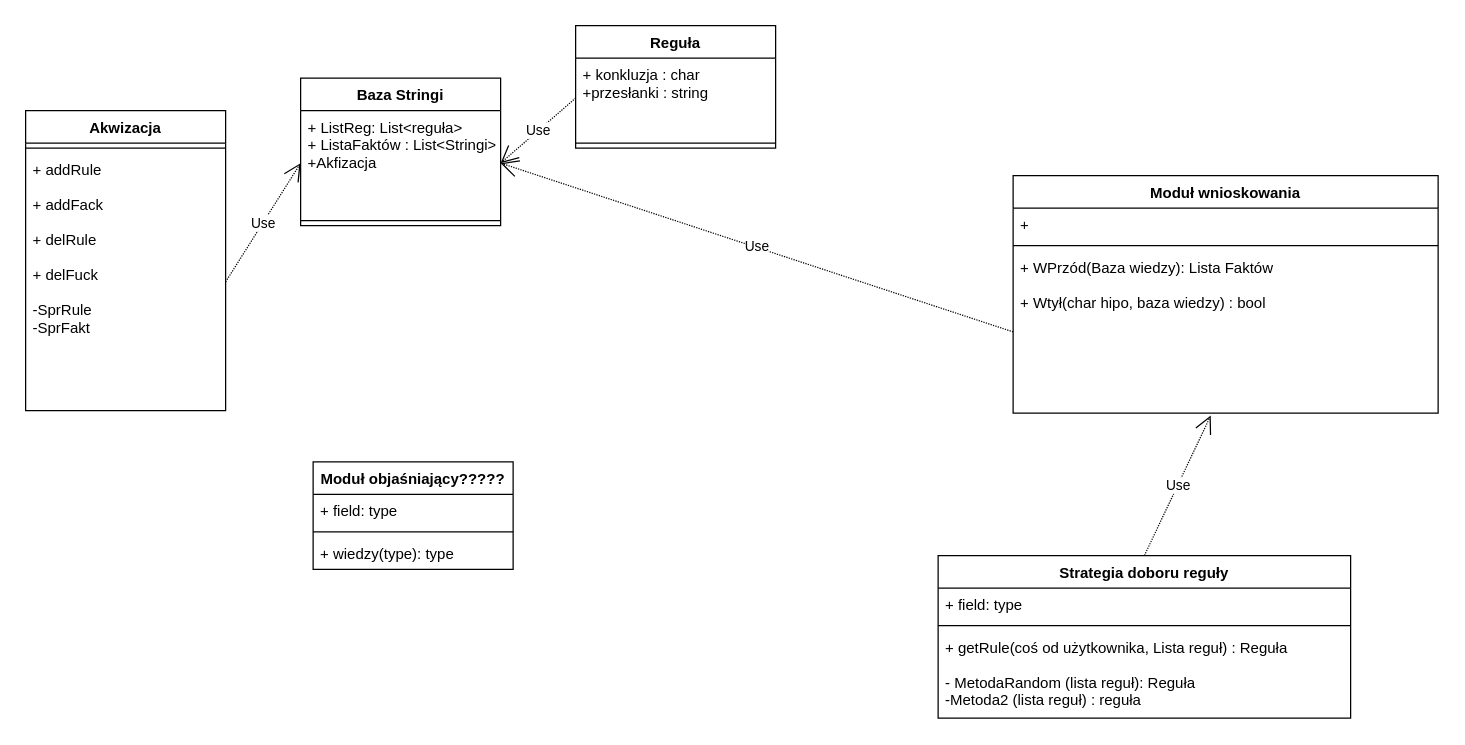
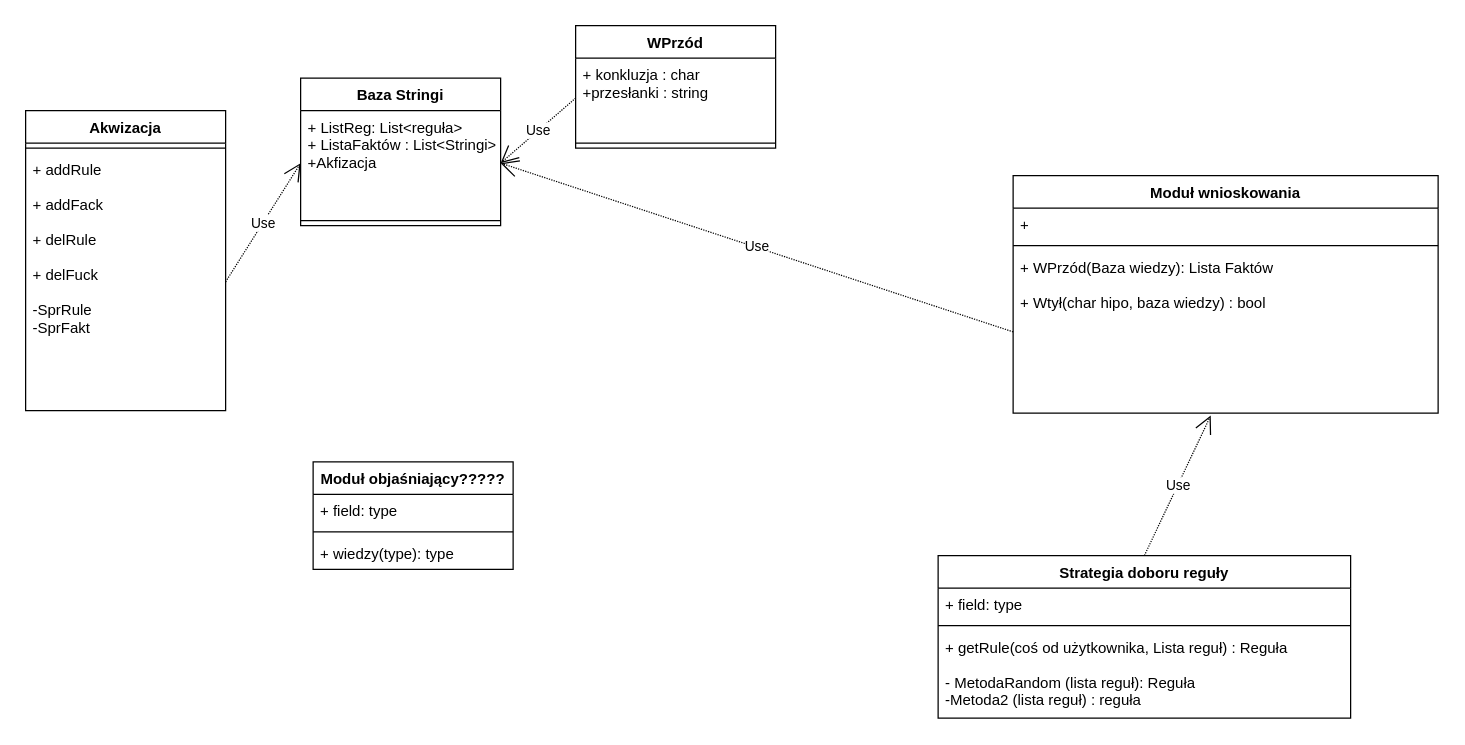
  <mxCell id="0" />
  <mxCell id="1" parent="0" />
  <mxCell id="2" value="Baza Stringi" style="swimlane;fontStyle=1;align=center;verticalAlign=top;childLayout=stackLayout;horizontal=1;startSize=26;horizontalStack=0;resizeParent=1;resizeParentMax=0;resizeLast=0;collapsible=1;marginBottom=0;" vertex="1" parent="1"><mxGeometry x="240" y="62" width="160" height="118" as="geometry" /></mxCell>
  <mxCell id="3" value="+ ListReg: List&lt;reguła&gt;&#10;+ ListaFaktów : List&lt;Stringi&gt;&#10;+Akfizacja&#10;" style="text;strokeColor=none;fillColor=none;align=left;verticalAlign=top;spacingLeft=4;spacingRight=4;overflow=hidden;rotatable=0;points=[[0,0.5],[1,0.5]];portConstraint=eastwest;" vertex="1" parent="2"><mxGeometry y="26" width="160" height="84" as="geometry" /></mxCell>
  <mxCell id="4" value="" style="line;strokeWidth=1;fillColor=none;align=left;verticalAlign=middle;spacingTop=-1;spacingLeft=3;spacingRight=3;rotatable=0;labelPosition=right;points=[];portConstraint=eastwest;" vertex="1" parent="2"><mxGeometry y="110" width="160" height="8" as="geometry" /></mxCell>
- <mxCell id="5" value="Reguła" style="swimlane;fontStyle=1;align=center;verticalAlign=top;childLayout=stackLayout;horizontal=1;startSize=26;horizontalStack=0;resizeParent=1;resizeParentMax=0;resizeLast=0;collapsible=1;marginBottom=0;" vertex="1" parent="1"><mxGeometry x="460" y="20" width="160" height="98" as="geometry" /></mxCell>
+ <mxCell id="5" value="WPrzód" style="swimlane;fontStyle=1;align=center;verticalAlign=top;childLayout=stackLayout;horizontal=1;startSize=26;horizontalStack=0;resizeParent=1;resizeParentMax=0;resizeLast=0;collapsible=1;marginBottom=0;" vertex="1" parent="1"><mxGeometry x="460" y="20" width="160" height="98" as="geometry" /></mxCell>
  <mxCell id="6" value="+ konkluzja : char&#10;+przesłanki : string&#10;" style="text;strokeColor=none;fillColor=none;align=left;verticalAlign=top;spacingLeft=4;spacingRight=4;overflow=hidden;rotatable=0;points=[[0,0.5],[1,0.5]];portConstraint=eastwest;" vertex="1" parent="5"><mxGeometry y="26" width="160" height="64" as="geometry" /></mxCell>
  <mxCell id="7" value="" style="line;strokeWidth=1;fillColor=none;align=left;verticalAlign=middle;spacingTop=-1;spacingLeft=3;spacingRight=3;rotatable=0;labelPosition=right;points=[];portConstraint=eastwest;" vertex="1" parent="5"><mxGeometry y="90" width="160" height="8" as="geometry" /></mxCell>
  <mxCell id="8" value="Use" style="endArrow=open;endSize=12;dashed=1;html=1;dashPattern=1 1;exitX=0;exitY=0.5;exitDx=0;exitDy=0;entryX=1;entryY=0.5;entryDx=0;entryDy=0;" edge="1" parent="1" source="6" target="3"><mxGeometry width="160" relative="1" as="geometry"><mxPoint x="240" y="370" as="sourcePoint" /><mxPoint x="400" y="370" as="targetPoint" /></mxGeometry></mxCell>
  <mxCell id="9" value="Moduł wnioskowania" style="swimlane;fontStyle=1;align=center;verticalAlign=top;childLayout=stackLayout;horizontal=1;startSize=26;horizontalStack=0;resizeParent=1;resizeParentMax=0;resizeLast=0;collapsible=1;marginBottom=0;" vertex="1" parent="1"><mxGeometry x="810" y="140" width="340" height="190" as="geometry" /></mxCell>
  <mxCell id="10" value="+ " style="text;strokeColor=none;fillColor=none;align=left;verticalAlign=top;spacingLeft=4;spacingRight=4;overflow=hidden;rotatable=0;points=[[0,0.5],[1,0.5]];portConstraint=eastwest;" vertex="1" parent="9"><mxGeometry y="26" width="340" height="26" as="geometry" /></mxCell>
  <mxCell id="11" value="" style="line;strokeWidth=1;fillColor=none;align=left;verticalAlign=middle;spacingTop=-1;spacingLeft=3;spacingRight=3;rotatable=0;labelPosition=right;points=[];portConstraint=eastwest;" vertex="1" parent="9"><mxGeometry y="52" width="340" height="8" as="geometry" /></mxCell>
  <mxCell id="12" value="+ WPrzód(Baza wiedzy): Lista Faktów&#10;&#10;+ Wtył(char hipo, baza wiedzy) : bool" style="text;strokeColor=none;fillColor=none;align=left;verticalAlign=top;spacingLeft=4;spacingRight=4;overflow=hidden;rotatable=0;points=[[0,0.5],[1,0.5]];portConstraint=eastwest;" vertex="1" parent="9"><mxGeometry y="60" width="340" height="130" as="geometry" /></mxCell>
  <mxCell id="13" value="Strategia doboru reguły" style="swimlane;fontStyle=1;align=center;verticalAlign=top;childLayout=stackLayout;horizontal=1;startSize=26;horizontalStack=0;resizeParent=1;resizeParentMax=0;resizeLast=0;collapsible=1;marginBottom=0;" vertex="1" parent="1"><mxGeometry x="750" y="444" width="330" height="130" as="geometry" /></mxCell>
  <mxCell id="14" value="+ field: type" style="text;strokeColor=none;fillColor=none;align=left;verticalAlign=top;spacingLeft=4;spacingRight=4;overflow=hidden;rotatable=0;points=[[0,0.5],[1,0.5]];portConstraint=eastwest;" vertex="1" parent="13"><mxGeometry y="26" width="330" height="26" as="geometry" /></mxCell>
  <mxCell id="15" value="" style="line;strokeWidth=1;fillColor=none;align=left;verticalAlign=middle;spacingTop=-1;spacingLeft=3;spacingRight=3;rotatable=0;labelPosition=right;points=[];portConstraint=eastwest;" vertex="1" parent="13"><mxGeometry y="52" width="330" height="8" as="geometry" /></mxCell>
  <mxCell id="16" value="+ getRule(coś od użytkownika, Lista reguł) : Reguła&#10;&#10;- MetodaRandom (lista reguł): Reguła &#10;-Metoda2 (lista reguł) : reguła&#10;" style="text;strokeColor=none;fillColor=none;align=left;verticalAlign=top;spacingLeft=4;spacingRight=4;overflow=hidden;rotatable=0;points=[[0,0.5],[1,0.5]];portConstraint=eastwest;" vertex="1" parent="13"><mxGeometry y="60" width="330" height="70" as="geometry" /></mxCell>
  <mxCell id="17" value="Use" style="endArrow=open;endSize=12;dashed=1;html=1;dashPattern=1 1;exitX=0.5;exitY=0;exitDx=0;exitDy=0;entryX=0.465;entryY=1.015;entryDx=0;entryDy=0;entryPerimeter=0;" edge="1" parent="1" source="13" target="12"><mxGeometry width="160" relative="1" as="geometry"><mxPoint x="470" y="88" as="sourcePoint" /><mxPoint x="410" y="140" as="targetPoint" /></mxGeometry></mxCell>
  <mxCell id="18" value="Use" style="endArrow=open;endSize=12;dashed=1;html=1;dashPattern=1 1;exitX=0;exitY=0.5;exitDx=0;exitDy=0;entryX=1;entryY=0.5;entryDx=0;entryDy=0;" edge="1" parent="1" source="12" target="3"><mxGeometry width="160" relative="1" as="geometry"><mxPoint x="480" y="98" as="sourcePoint" /><mxPoint x="400" y="261" as="targetPoint" /></mxGeometry></mxCell>
  <mxCell id="19" value="Akwizacja" style="swimlane;fontStyle=1;align=center;verticalAlign=top;childLayout=stackLayout;horizontal=1;startSize=26;horizontalStack=0;resizeParent=1;resizeParentMax=0;resizeLast=0;collapsible=1;marginBottom=0;" vertex="1" parent="1"><mxGeometry x="20" y="88" width="160" height="240" as="geometry" /></mxCell>
  <mxCell id="20" value="" style="line;strokeWidth=1;fillColor=none;align=left;verticalAlign=middle;spacingTop=-1;spacingLeft=3;spacingRight=3;rotatable=0;labelPosition=right;points=[];portConstraint=eastwest;" vertex="1" parent="19"><mxGeometry y="26" width="160" height="8" as="geometry" /></mxCell>
  <mxCell id="21" value="+ addRule&#10;&#10;+ addFack&#10;&#10;+ delRule&#10;&#10;+ delFuck&#10;&#10;-SprRule&#10;-SprFakt&#10;" style="text;strokeColor=none;fillColor=none;align=left;verticalAlign=top;spacingLeft=4;spacingRight=4;overflow=hidden;rotatable=0;points=[[0,0.5],[1,0.5]];portConstraint=eastwest;" vertex="1" parent="19"><mxGeometry y="34" width="160" height="206" as="geometry" /></mxCell>
  <mxCell id="22" value="Use" style="endArrow=open;endSize=12;dashed=1;html=1;dashPattern=1 1;exitX=1;exitY=0.5;exitDx=0;exitDy=0;entryX=0;entryY=0.5;entryDx=0;entryDy=0;" edge="1" parent="1" source="21" target="3"><mxGeometry width="160" relative="1" as="geometry"><mxPoint x="820" y="275" as="sourcePoint" /><mxPoint x="410" y="140" as="targetPoint" /></mxGeometry></mxCell>
  <mxCell id="23" value="Moduł objaśniający?????" style="swimlane;fontStyle=1;align=center;verticalAlign=top;childLayout=stackLayout;horizontal=1;startSize=26;horizontalStack=0;resizeParent=1;resizeParentMax=0;resizeLast=0;collapsible=1;marginBottom=0;" vertex="1" parent="1"><mxGeometry x="250" y="369" width="160" height="86" as="geometry" /></mxCell>
  <mxCell id="24" value="+ field: type" style="text;strokeColor=none;fillColor=none;align=left;verticalAlign=top;spacingLeft=4;spacingRight=4;overflow=hidden;rotatable=0;points=[[0,0.5],[1,0.5]];portConstraint=eastwest;" vertex="1" parent="23"><mxGeometry y="26" width="160" height="26" as="geometry" /></mxCell>
  <mxCell id="25" value="" style="line;strokeWidth=1;fillColor=none;align=left;verticalAlign=middle;spacingTop=-1;spacingLeft=3;spacingRight=3;rotatable=0;labelPosition=right;points=[];portConstraint=eastwest;" vertex="1" parent="23"><mxGeometry y="52" width="160" height="8" as="geometry" /></mxCell>
  <mxCell id="26" value="+ wiedzy(type): type" style="text;strokeColor=none;fillColor=none;align=left;verticalAlign=top;spacingLeft=4;spacingRight=4;overflow=hidden;rotatable=0;points=[[0,0.5],[1,0.5]];portConstraint=eastwest;" vertex="1" parent="23"><mxGeometry y="60" width="160" height="26" as="geometry" /></mxCell>
